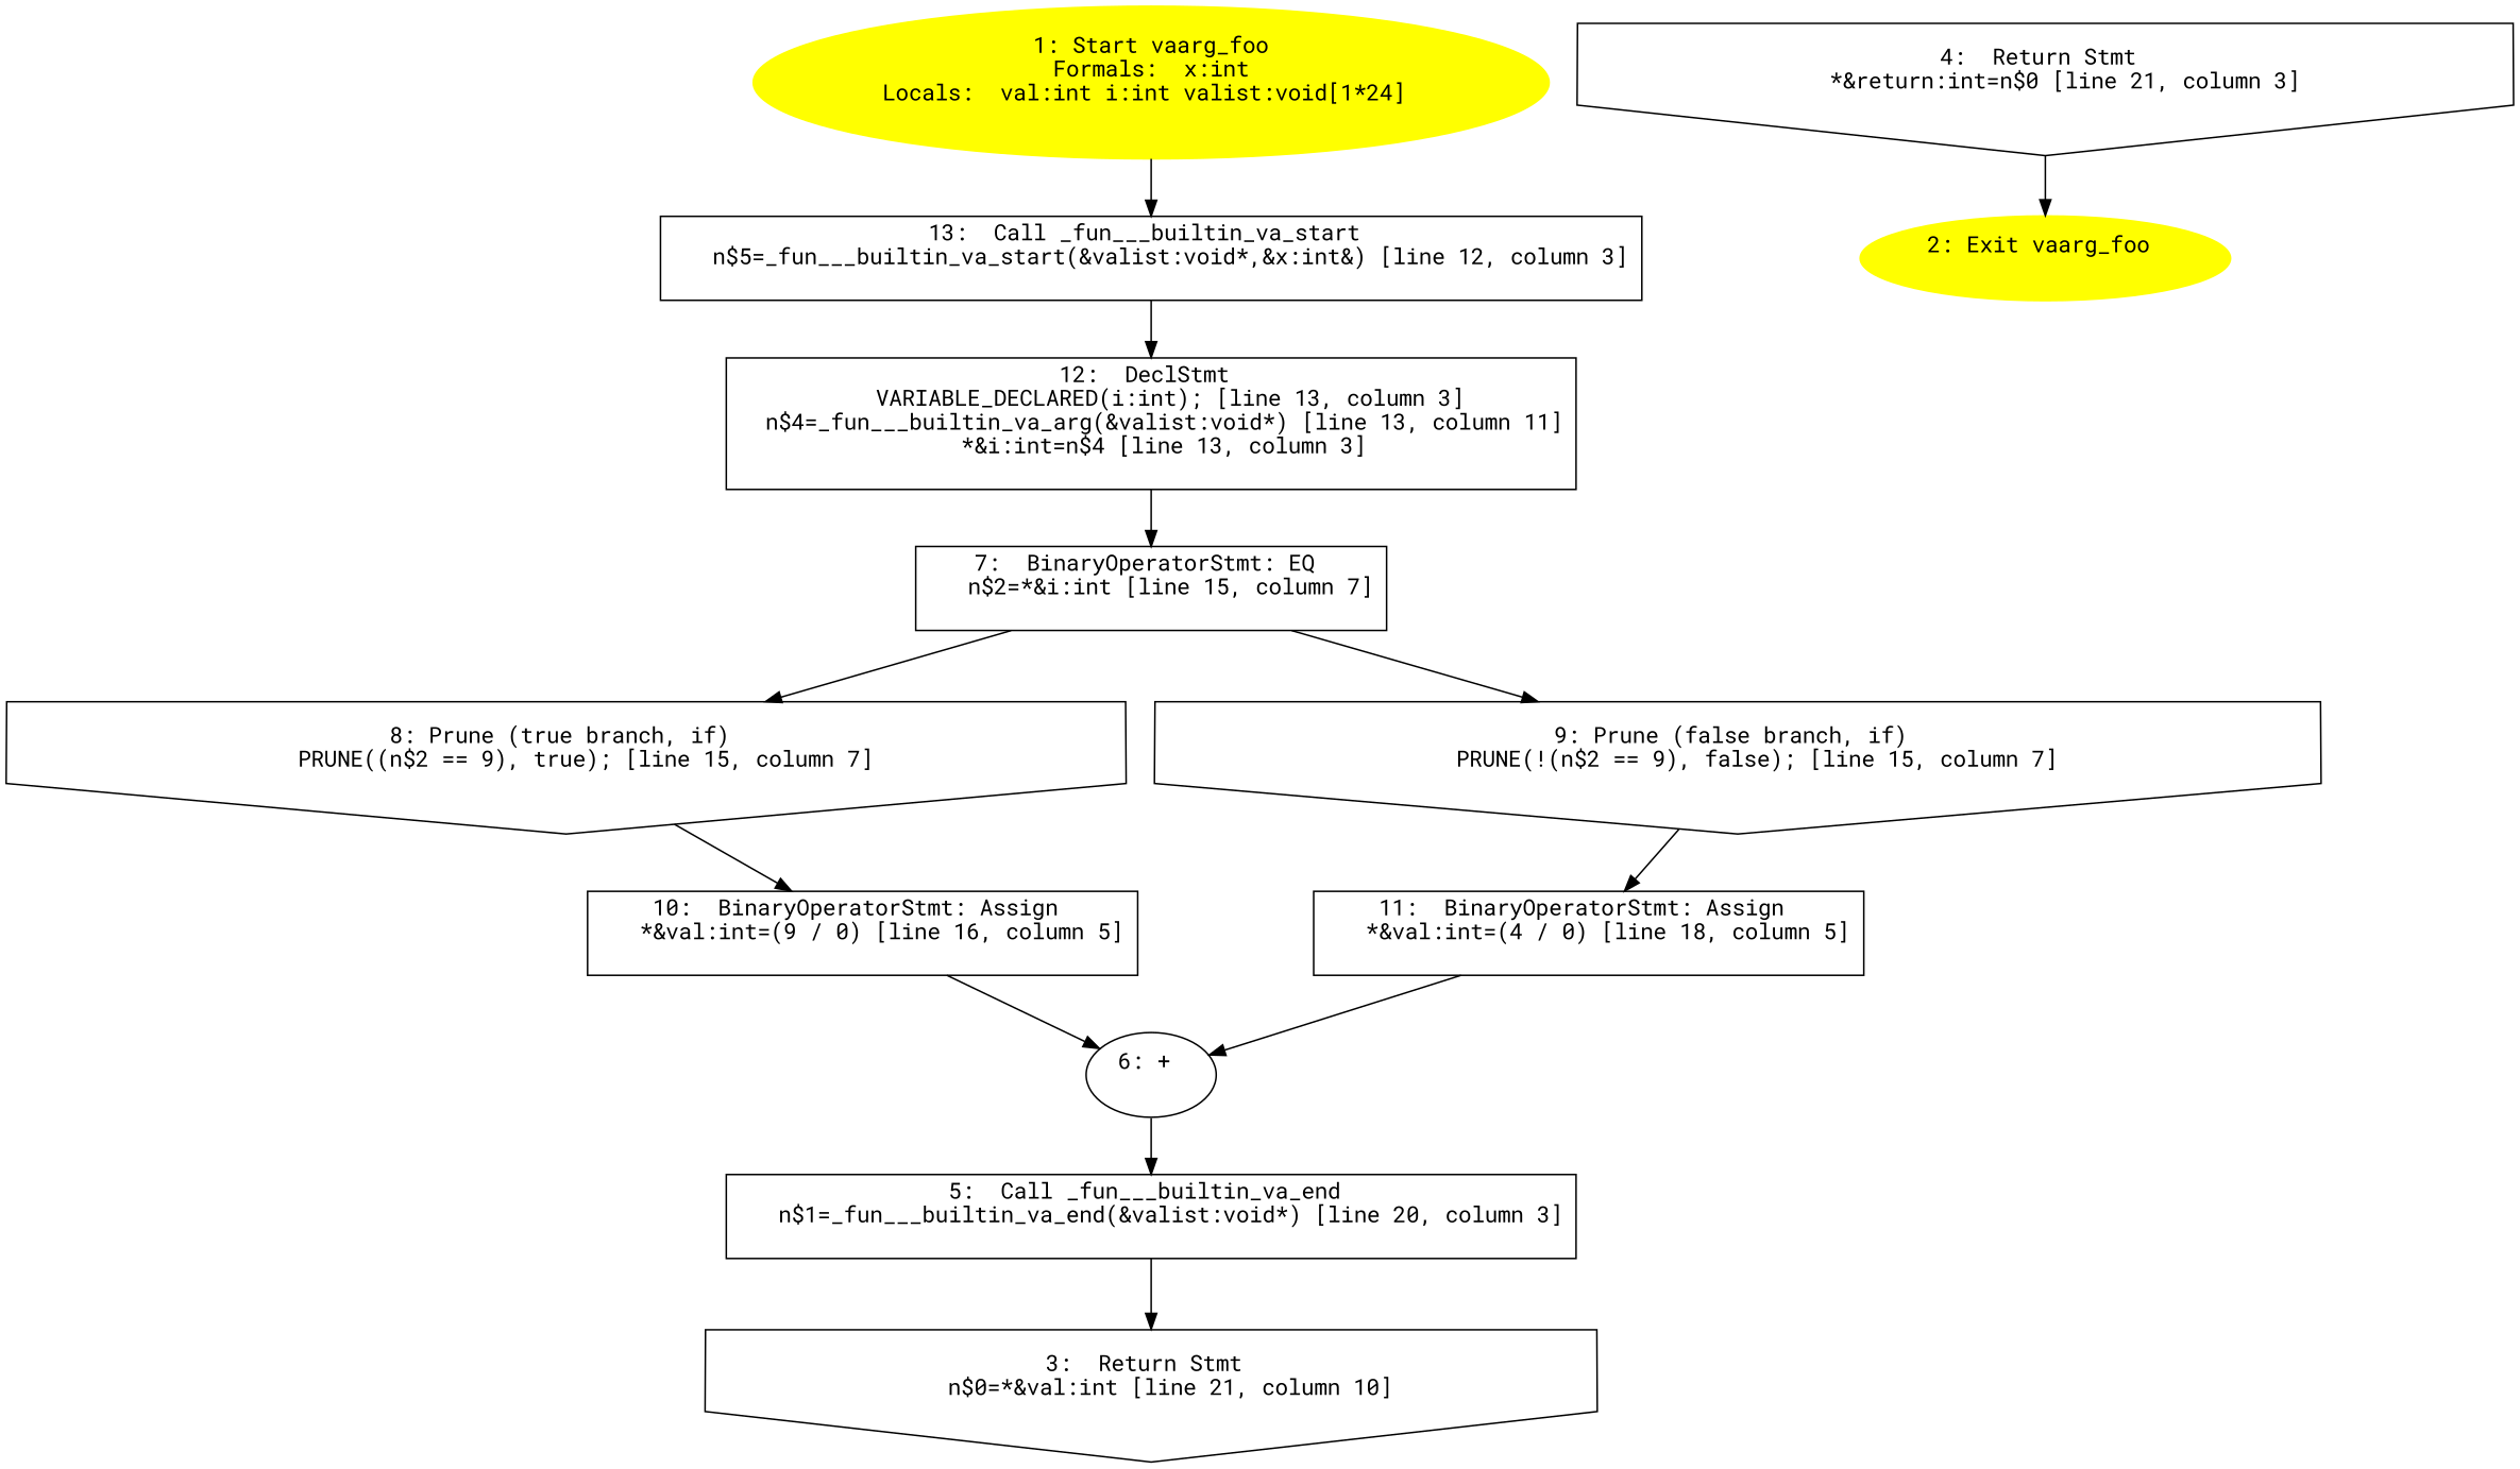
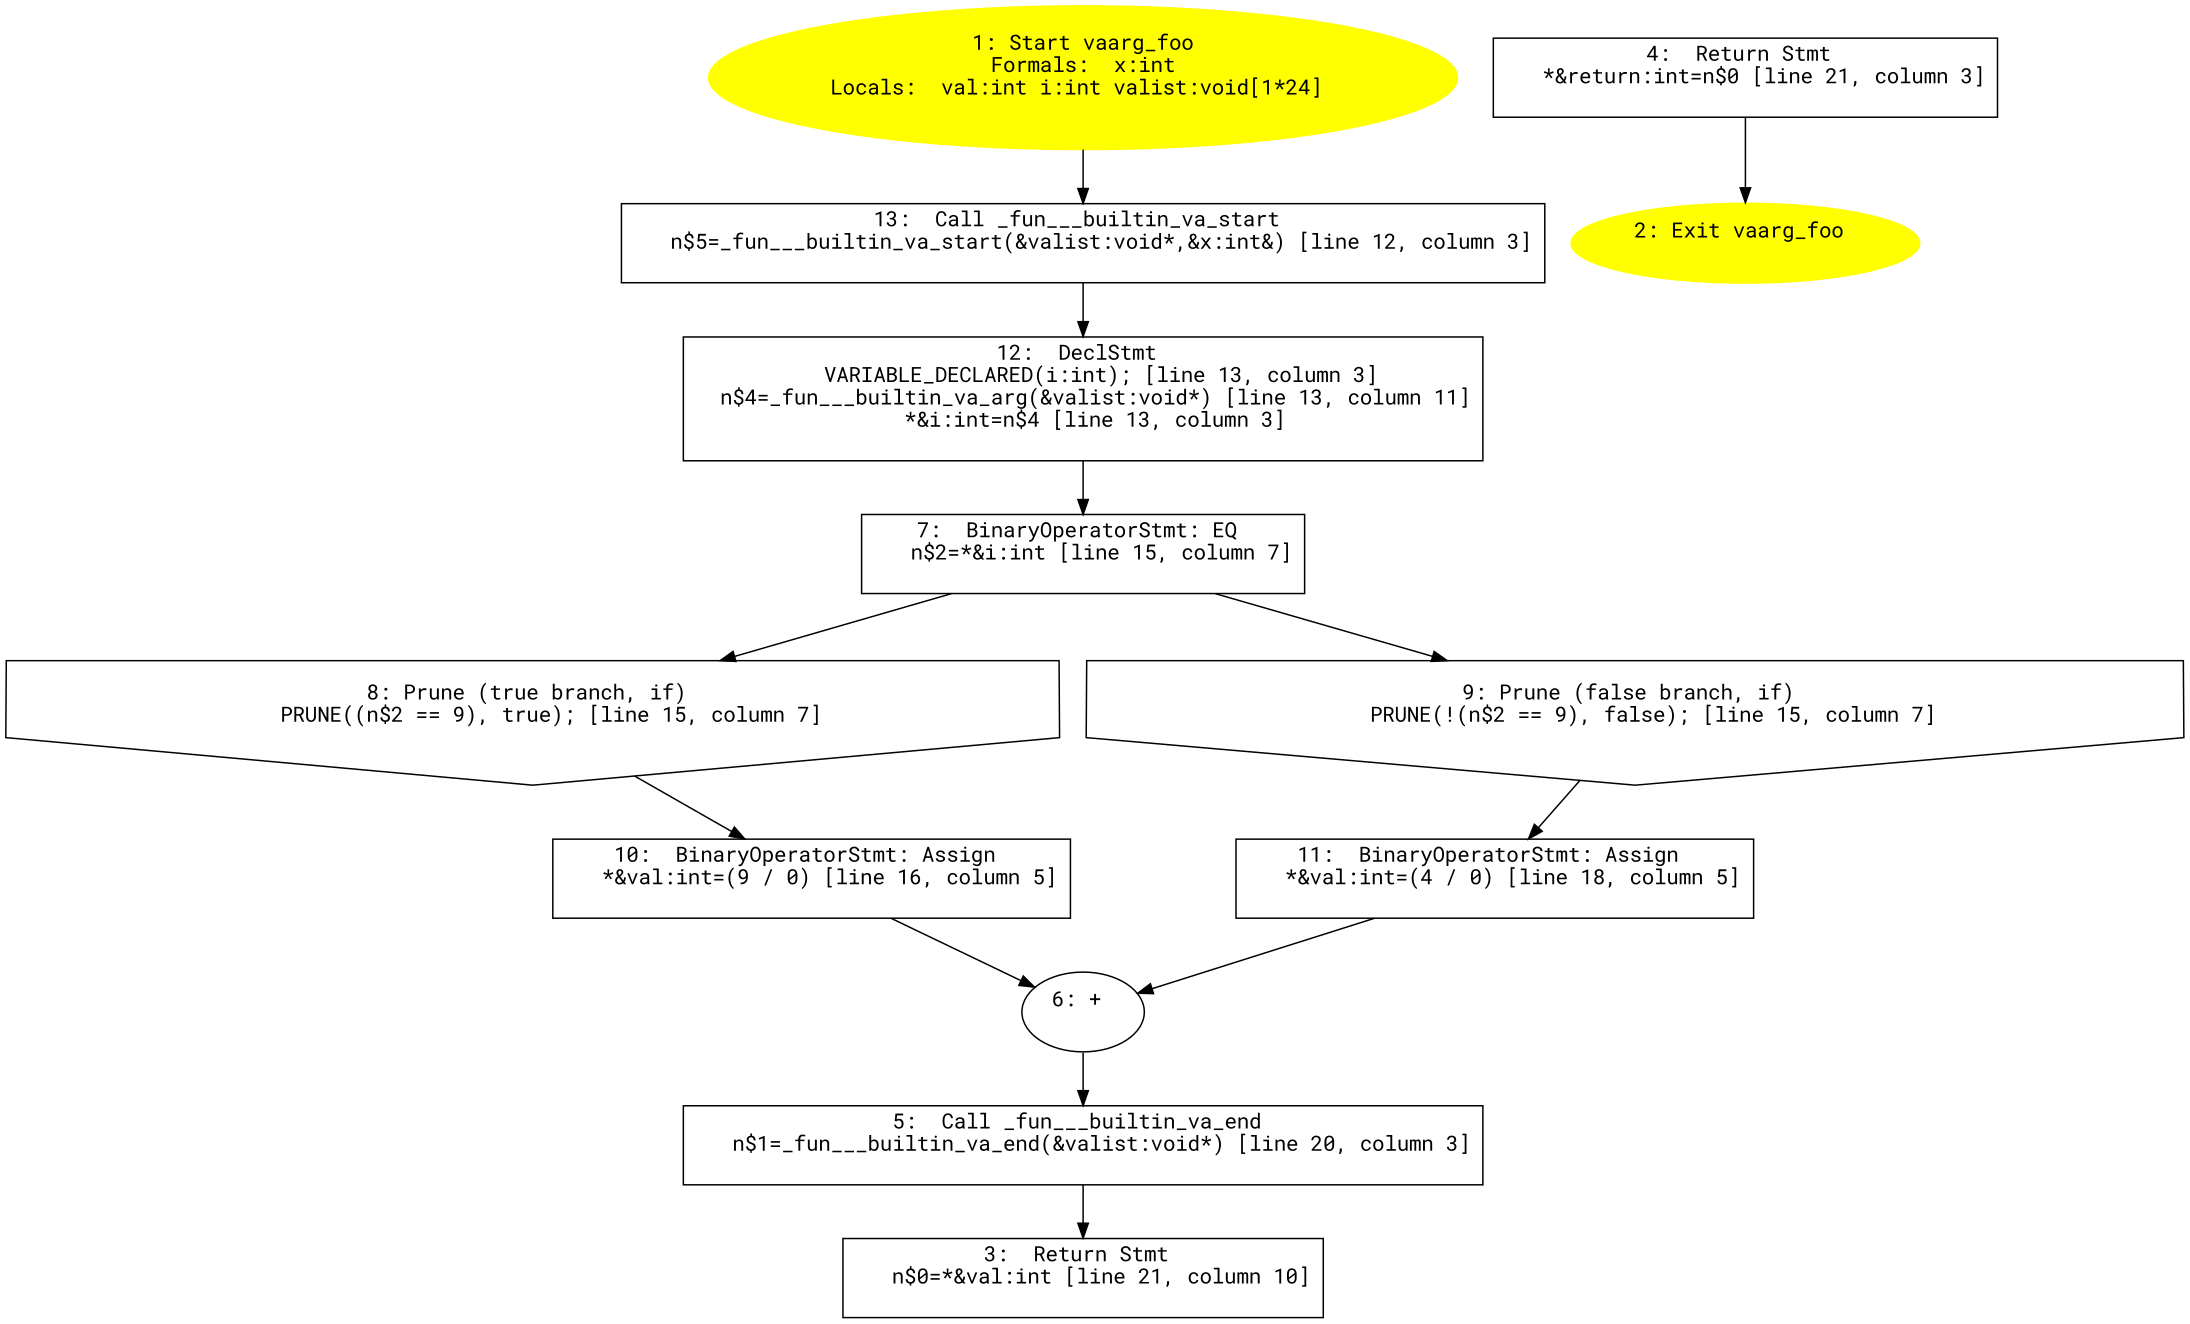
  digraph {
    fontname="Roboto Mono"
    node [fontname="Roboto Mono" shape=box]
    edge [fontname="Roboto Mono"]
    n1 [color=yellow label="1: Start vaarg_foo\nFormals:  x:int\nLocals:  val:int i:int valist:void[1*24] \n  " style=filled shape=""]
    n2 [label="13:  Call _fun___builtin_va_start \n   n$5=_fun___builtin_va_start(&valist:void*,&x:int&) [line 12, column 3]\n "]
    n3 [label="12:  DeclStmt \n   VARIABLE_DECLARED(i:int); [line 13, column 3]\n  n$4=_fun___builtin_va_arg(&valist:void*) [line 13, column 11]\n  *&i:int=n$4 [line 13, column 3]\n "]
    n4 [label="7:  BinaryOperatorStmt: EQ \n   n$2=*&i:int [line 15, column 7]\n "]
    n5 [color=yellow label="2: Exit vaarg_foo \n  " style=filled shape=""]
-   n6 [label="3:  Return Stmt \n   n$0=*&val:int [line 21, column 10]\n " shape=invhouse]
-   n7 [label="4:  Return Stmt \n   *&return:int=n$0 [line 21, column 3]\n " shape=invhouse]
+   n6 [label="3:  Return Stmt \n   n$0=*&val:int [line 21, column 10]\n "]
+   n7 [label="4:  Return Stmt \n   *&return:int=n$0 [line 21, column 3]\n "]
    n8 [label="5:  Call _fun___builtin_va_end \n   n$1=_fun___builtin_va_end(&valist:void*) [line 20, column 3]\n "]
    n9 [label="6: + \n  " shape=""]
    n10 [label="8: Prune (true branch, if) \n   PRUNE((n$2 == 9), true); [line 15, column 7]\n " shape=invhouse]
    n11 [label="9: Prune (false branch, if) \n   PRUNE(!(n$2 == 9), false); [line 15, column 7]\n " shape=invhouse]
    n12 [label="10:  BinaryOperatorStmt: Assign \n   *&val:int=(9 / 0) [line 16, column 5]\n "]
    n13 [label="11:  BinaryOperatorStmt: Assign \n   *&val:int=(4 / 0) [line 18, column 5]\n "]
    n1 -> n2
    n2 -> n3
    n3 -> n4
    n4 -> n10
    n4 -> n11
    n7 -> n5
    n8 -> n6
    n9 -> n8
    n10 -> n12
    n11 -> n13
    n12 -> n9
    n13 -> n9
  }
